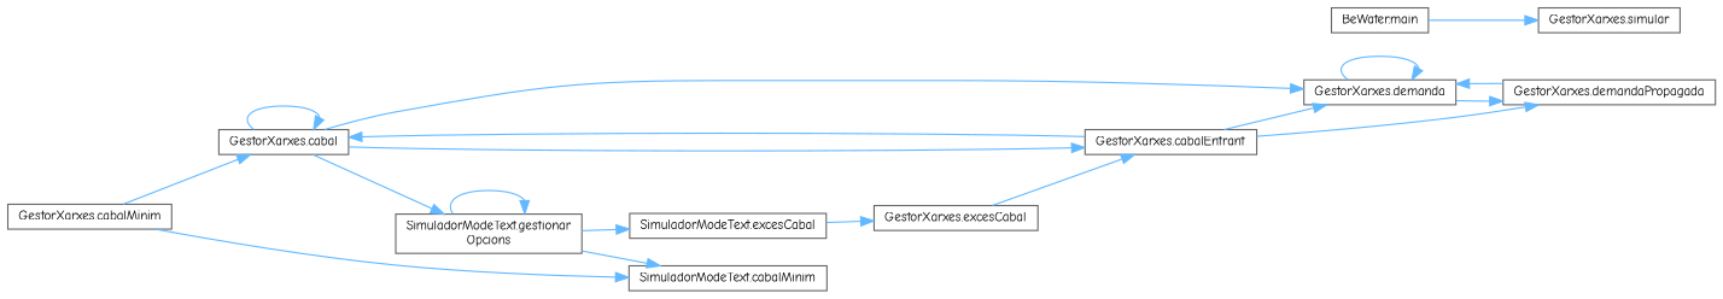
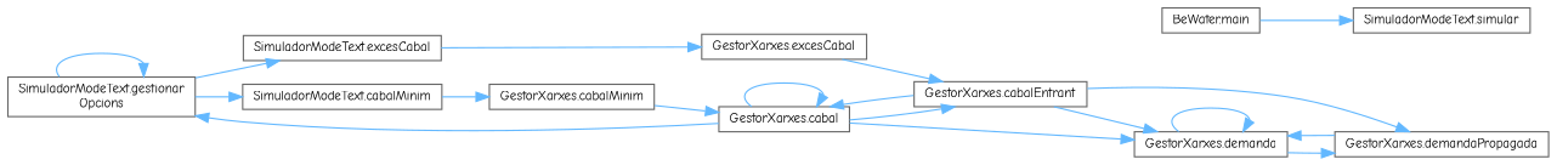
  digraph {
    fontname="Comic Neue"
    rankdir=RL
    node [color=grey40 fillcolor=white fontname="Comic Neue" fontsize=10 shape=box style=filled]
    edge [color=steelblue1 dir=back fontname="Comic Neue" fontsize=10 labelfontname=Helvetica labelfontsize=10 style=solid]
    n1 [height=0.2 label="GestorXarxes.demandaPropagada" width=0.4]
    n2 [height=0.2 label="GestorXarxes.cabalEntrant" width=0.4]
    n3 [height=0.2 label="GestorXarxes.demanda" width=0.4]
    n4 [height=0.2 label="GestorXarxes.cabal" width=0.4]
    n5 [height=0.2 label="GestorXarxes.excesCabal" width=0.4]
    n6 [height=0.2 label="GestorXarxes.cabalMinim" width=0.4]
    n7 [height=0.2 label="SimuladorModeText.excesCabal" width=0.4]
    n8 [height=0.2 label="SimuladorModeText.cabalMinim" width=0.4]
    n9 [height=0.2 label="SimuladorModeText.gestionar\lOpcions" width=0.4]
-   n10 [height=0.2 label="GestorXarxes.simular" width=0.4]
+   n10 [height=0.2 label="SimuladorModeText.simular" width=0.4]
    n11 [height=0.2 label="BeWater.main" width=0.4]
    n1 -> n2
    n1 -> n3
    n2 -> n4
    n2 -> n5
    n3 -> n1
    n3 -> n2
    n3 -> n3
    n3 -> n4
    n4 -> n2
    n4 -> n4
    n4 -> n6
    n5 -> n7
-   n8 -> n6
+   n6 -> n8
    n7 -> n9
    n8 -> n9
    n9 -> n4
    n9 -> n9
    n10 -> n11
  }
